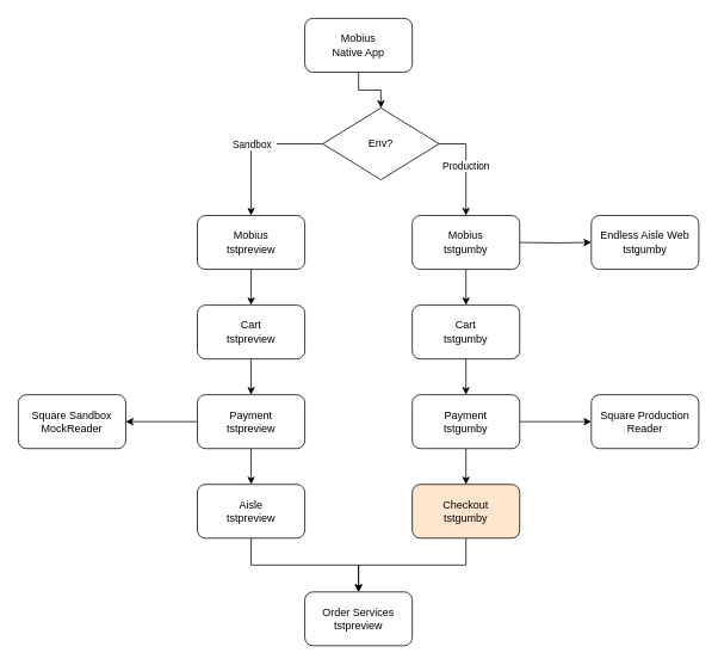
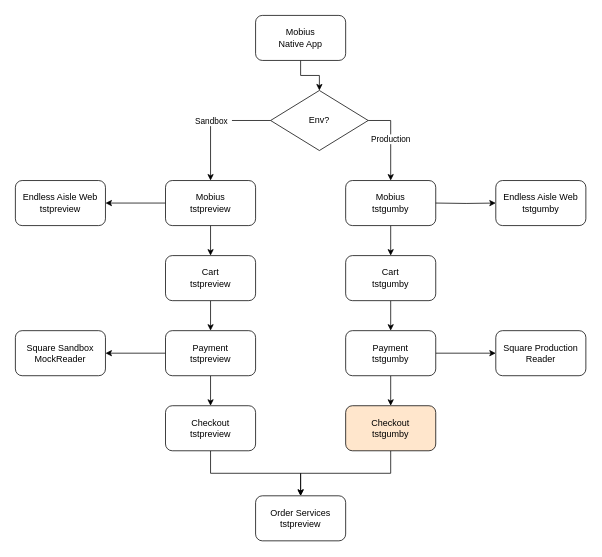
  <mxCell id="0" />
  <mxCell id="1" parent="0" />
  <mxCell id="2" value="" style="edgeStyle=orthogonalEdgeStyle;rounded=0;orthogonalLoop=1;jettySize=auto;html=1;" parent="1" source="4" target="14" edge="1"><mxGeometry relative="1" as="geometry" /></mxCell>
+ <mxCell id="3" value="" style="edgeStyle=orthogonalEdgeStyle;rounded=0;orthogonalLoop=1;jettySize=auto;html=1;" parent="1" source="4" target="30" edge="1"><mxGeometry relative="1" as="geometry" /></mxCell>
  <mxCell id="4" value="Mobius&lt;br&gt;tstpreview" style="rounded=1;whiteSpace=wrap;html=1;" parent="1" vertex="1"><mxGeometry x="220" y="240" width="120" height="60" as="geometry" /></mxCell>
  <mxCell id="5" value="" style="edgeStyle=orthogonalEdgeStyle;rounded=0;orthogonalLoop=1;jettySize=auto;html=1;" parent="1" source="6" target="21" edge="1"><mxGeometry relative="1" as="geometry" /></mxCell>
  <mxCell id="6" value="Mobius&lt;br&gt;tstgumby" style="rounded=1;whiteSpace=wrap;html=1;" parent="1" vertex="1"><mxGeometry x="460" y="240" width="120" height="60" as="geometry" /></mxCell>
  <mxCell id="7" value="" style="edgeStyle=orthogonalEdgeStyle;rounded=0;orthogonalLoop=1;jettySize=auto;html=1;" parent="1" source="8" target="9" edge="1"><mxGeometry relative="1" as="geometry" /></mxCell>
  <mxCell id="8" value="Mobius&lt;br&gt;Native App" style="rounded=1;whiteSpace=wrap;html=1;" parent="1" vertex="1"><mxGeometry x="340" y="20" width="120" height="60" as="geometry" /></mxCell>
  <mxCell id="9" value="Env?" style="rhombus;whiteSpace=wrap;html=1;" parent="1" vertex="1"><mxGeometry x="360" y="120" width="130" height="80" as="geometry" /></mxCell>
  <mxCell id="10" value="&amp;nbsp; Production&amp;nbsp;&amp;nbsp;" style="endArrow=classic;html=1;rounded=0;exitX=1;exitY=0.5;exitDx=0;exitDy=0;entryX=0.5;entryY=0;entryDx=0;entryDy=0;" parent="1" source="9" target="6" edge="1"><mxGeometry width="50" height="50" relative="1" as="geometry"><mxPoint x="440" y="170" as="sourcePoint" /><mxPoint x="490" y="120" as="targetPoint" /><Array as="points"><mxPoint x="520" y="160" /></Array></mxGeometry></mxCell>
  <mxCell id="11" value="" style="endArrow=classic;html=1;rounded=0;exitX=0;exitY=0.5;exitDx=0;exitDy=0;entryX=0.5;entryY=0;entryDx=0;entryDy=0;" parent="1" source="9" target="4" edge="1"><mxGeometry width="50" height="50" relative="1" as="geometry"><mxPoint x="440" y="170" as="sourcePoint" /><mxPoint x="490" y="120" as="targetPoint" /><Array as="points"><mxPoint x="280" y="160" /></Array></mxGeometry></mxCell>
  <mxCell id="12" value="&amp;nbsp; Sandbox&amp;nbsp;&amp;nbsp;" style="edgeLabel;html=1;align=center;verticalAlign=middle;resizable=0;points=[];" parent="11" vertex="1" connectable="0"><mxGeometry x="-0.125" relative="1" as="geometry"><mxPoint x="-10" as="offset" /></mxGeometry></mxCell>
  <mxCell id="13" value="" style="edgeStyle=orthogonalEdgeStyle;rounded=0;orthogonalLoop=1;jettySize=auto;html=1;" parent="1" source="14" target="17" edge="1"><mxGeometry relative="1" as="geometry" /></mxCell>
  <mxCell id="14" value="Cart&lt;br&gt;tstpreview" style="rounded=1;whiteSpace=wrap;html=1;" parent="1" vertex="1"><mxGeometry x="220" y="340" width="120" height="60" as="geometry" /></mxCell>
  <mxCell id="15" value="" style="edgeStyle=orthogonalEdgeStyle;rounded=0;orthogonalLoop=1;jettySize=auto;html=1;" parent="1" source="17" target="19" edge="1"><mxGeometry relative="1" as="geometry" /></mxCell>
  <mxCell id="16" value="" style="edgeStyle=orthogonalEdgeStyle;rounded=0;orthogonalLoop=1;jettySize=auto;html=1;" parent="1" source="17" target="29" edge="1"><mxGeometry relative="1" as="geometry" /></mxCell>
  <mxCell id="17" value="Payment&lt;br&gt;tstpreview" style="rounded=1;whiteSpace=wrap;html=1;" parent="1" vertex="1"><mxGeometry x="220" y="440" width="120" height="60" as="geometry" /></mxCell>
  <mxCell id="18" value="" style="edgeStyle=orthogonalEdgeStyle;rounded=0;orthogonalLoop=1;jettySize=auto;html=1;entryX=0.5;entryY=0;entryDx=0;entryDy=0;" parent="1" source="19" target="27" edge="1"><mxGeometry relative="1" as="geometry"><mxPoint x="280" y="680" as="targetPoint" /></mxGeometry></mxCell>
- <mxCell id="19" value="Aisle&lt;br&gt;tstpreview" style="rounded=1;whiteSpace=wrap;html=1;" parent="1" vertex="1"><mxGeometry x="220" y="540" width="120" height="60" as="geometry" /></mxCell>
+ <mxCell id="19" value="Checkout&lt;br&gt;tstpreview" style="rounded=1;whiteSpace=wrap;html=1;" parent="1" vertex="1"><mxGeometry x="220" y="540" width="120" height="60" as="geometry" /></mxCell>
  <mxCell id="20" value="" style="edgeStyle=orthogonalEdgeStyle;rounded=0;orthogonalLoop=1;jettySize=auto;html=1;" parent="1" source="21" target="24" edge="1"><mxGeometry relative="1" as="geometry" /></mxCell>
  <mxCell id="21" value="Cart&lt;br&gt;tstgumby" style="rounded=1;whiteSpace=wrap;html=1;" parent="1" vertex="1"><mxGeometry x="460" y="340" width="120" height="60" as="geometry" /></mxCell>
  <mxCell id="22" value="" style="edgeStyle=orthogonalEdgeStyle;rounded=0;orthogonalLoop=1;jettySize=auto;html=1;" parent="1" source="24" target="26" edge="1"><mxGeometry relative="1" as="geometry" /></mxCell>
  <mxCell id="23" value="" style="edgeStyle=orthogonalEdgeStyle;rounded=0;orthogonalLoop=1;jettySize=auto;html=1;" parent="1" source="24" target="28" edge="1"><mxGeometry relative="1" as="geometry" /></mxCell>
  <mxCell id="24" value="Payment&lt;br&gt;tstgumby" style="rounded=1;whiteSpace=wrap;html=1;" parent="1" vertex="1"><mxGeometry x="460" y="440" width="120" height="60" as="geometry" /></mxCell>
  <mxCell id="25" value="" style="edgeStyle=orthogonalEdgeStyle;rounded=0;orthogonalLoop=1;jettySize=auto;html=1;entryX=0.5;entryY=0;entryDx=0;entryDy=0;" parent="1" source="26" target="27" edge="1"><mxGeometry relative="1" as="geometry"><mxPoint x="520" y="680" as="targetPoint" /></mxGeometry></mxCell>
  <mxCell id="26" value="Checkout&lt;br&gt;tstgumby" style="rounded=1;whiteSpace=wrap;html=1;fillColor=#ffe6cc;" parent="1" vertex="1"><mxGeometry x="460" y="540" width="120" height="60" as="geometry" /></mxCell>
  <mxCell id="27" value="Order Services&lt;br&gt;tstpreview" style="rounded=1;whiteSpace=wrap;html=1;" parent="1" vertex="1"><mxGeometry x="340" y="660" width="120" height="60" as="geometry" /></mxCell>
  <mxCell id="28" value="Square Production&lt;br&gt;Reader" style="rounded=1;whiteSpace=wrap;html=1;" parent="1" vertex="1"><mxGeometry x="660" y="440" width="120" height="60" as="geometry" /></mxCell>
  <mxCell id="29" value="Square Sandbox&lt;br&gt;MockReader" style="rounded=1;whiteSpace=wrap;html=1;" parent="1" vertex="1"><mxGeometry x="20" y="440" width="120" height="60" as="geometry" /></mxCell>
+ <mxCell id="30" value="Endless Aisle Web&lt;br&gt;tstpreview" style="rounded=1;whiteSpace=wrap;html=1;" parent="1" vertex="1"><mxGeometry x="20" y="240" width="120" height="60" as="geometry" /></mxCell>
  <mxCell id="31" value="Endless Aisle Web&lt;br&gt;tstgumby" style="rounded=1;whiteSpace=wrap;html=1;" parent="1" vertex="1"><mxGeometry x="660" y="240" width="120" height="60" as="geometry" /></mxCell>
  <mxCell id="32" value="" style="edgeStyle=orthogonalEdgeStyle;rounded=0;orthogonalLoop=1;jettySize=auto;html=1;entryX=0;entryY=0.5;entryDx=0;entryDy=0;" edge="1" parent="1" target="31"><mxGeometry relative="1" as="geometry"><mxPoint x="580" y="270" as="sourcePoint" /><mxPoint x="150" y="280" as="targetPoint" /></mxGeometry></mxCell>
